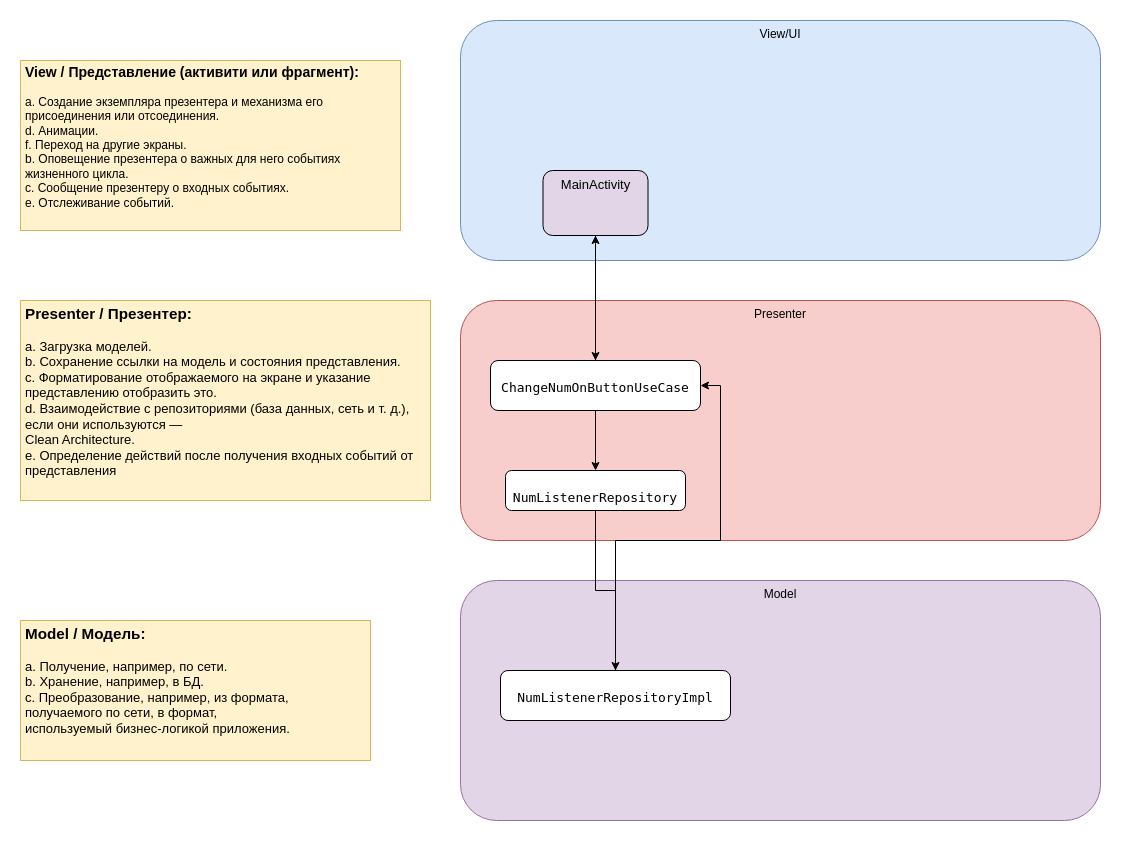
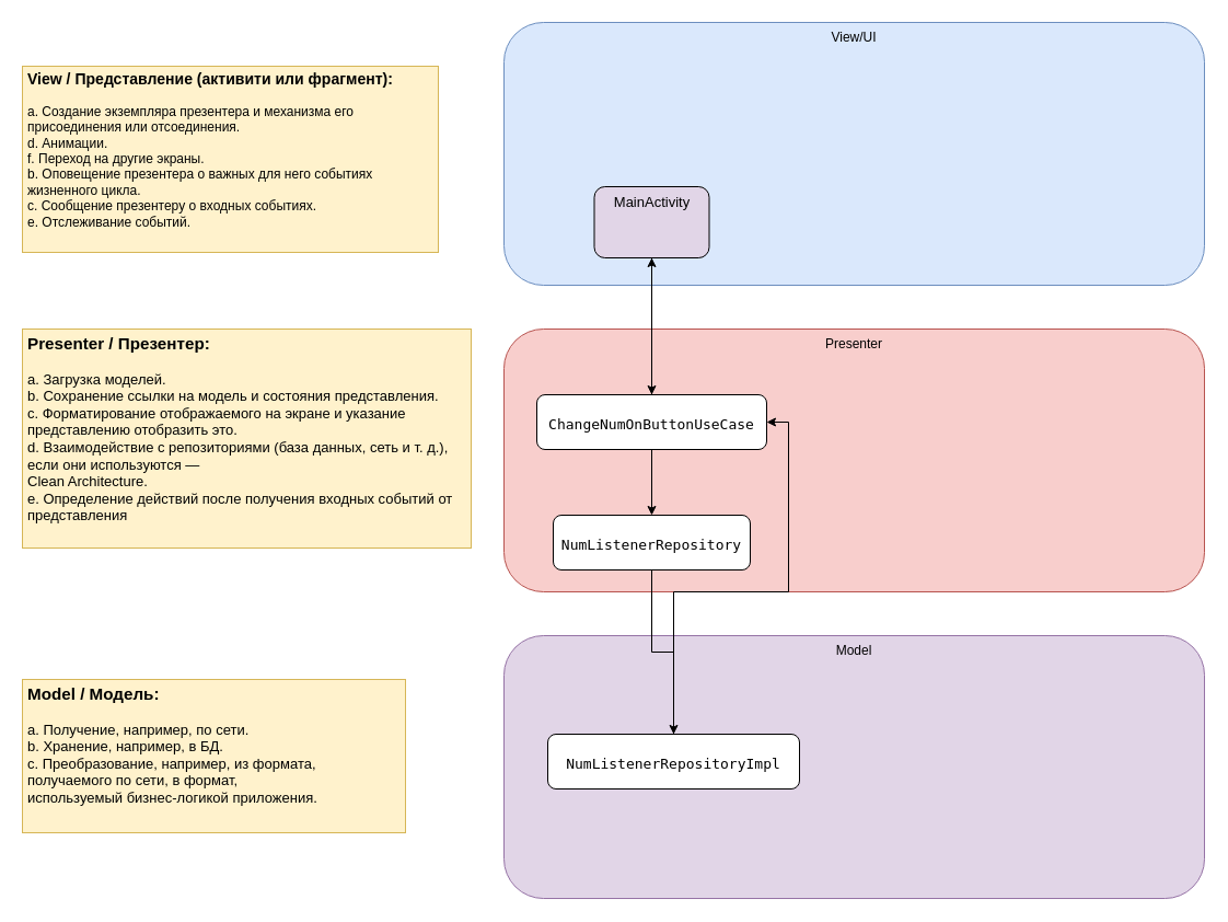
  <mxCell id="0" />
  <mxCell id="1" parent="0" />
  <mxCell id="2" value="View/UI" style="rounded=1;whiteSpace=wrap;html=1;verticalAlign=top;fillColor=#dae8fc;strokeColor=#6c8ebf;" parent="1" vertex="1"><mxGeometry x="460" y="20" width="640" height="240" as="geometry" /></mxCell>
  <mxCell id="3" value="Model" style="rounded=1;whiteSpace=wrap;html=1;verticalAlign=top;fillColor=#e1d5e7;strokeColor=#9673a6;" parent="1" vertex="1"><mxGeometry x="460" y="580" width="640" height="240" as="geometry" /></mxCell>
  <mxCell id="4" value="Presenter" style="rounded=1;whiteSpace=wrap;html=1;verticalAlign=top;fillColor=#f8cecc;strokeColor=#b85450;" parent="1" vertex="1"><mxGeometry x="460" y="300" width="640" height="240" as="geometry" /></mxCell>
  <mxCell id="5" value="&lt;p style=&quot;font-size: 13px&quot;&gt;&lt;/p&gt;&lt;h3&gt;View / Представление (активити или фрагмент):&lt;/h3&gt;&lt;span&gt;a. Создание экземпляра презентера и механизма его присоединения или отсоединения.&lt;/span&gt;&lt;br&gt;&lt;span&gt;d. Анимации.&lt;/span&gt;&lt;br&gt;&lt;span&gt;f. Переход на другие экраны.&lt;/span&gt;&lt;br&gt;&lt;span&gt;b. Оповещение презентера о важных для него событиях жизненного цикла.&lt;/span&gt;&lt;br&gt;&lt;span&gt;c. Сообщение презентеру о входных событиях.&lt;/span&gt;&lt;br&gt;&lt;span&gt;e. Отслеживание событий.&lt;/span&gt;&lt;br&gt;&lt;p&gt;&lt;/p&gt;" style="text;html=1;strokeColor=#d6b656;fillColor=#fff2cc;spacing=5;spacingTop=-20;whiteSpace=wrap;overflow=hidden;rounded=0;verticalAlign=top;" parent="1" vertex="1"><mxGeometry x="20" y="60" width="380" height="170" as="geometry" /></mxCell>
  <mxCell id="6" value="&lt;p&gt;&lt;/p&gt;&lt;h3&gt;Presenter / Презентер:&lt;/h3&gt;&lt;span style=&quot;font-weight: normal&quot;&gt;a. Загрузка моделей.&lt;br&gt;b. Сохранение ссылки на модель и состояния представления.&lt;br&gt;c. Форматирование отображаемого на экране и указание представлению отобразить это.&lt;br&gt;d. Взаимодействие с репозиториями (база данных, сеть и т. д.), если они используются —&lt;br&gt;Clean Architecture.&lt;br&gt;e. Определение действий после получения входных событий от представления&lt;/span&gt;&lt;p&gt;&lt;/p&gt;" style="text;html=1;strokeColor=#d6b656;fillColor=#fff2cc;spacing=5;spacingTop=-20;whiteSpace=wrap;overflow=hidden;rounded=0;fontSize=13;align=left;verticalAlign=top;" parent="1" vertex="1"><mxGeometry x="20" y="300" width="410" height="200" as="geometry" /></mxCell>
  <mxCell id="7" value="&lt;p&gt;&lt;/p&gt;&lt;h3&gt;Model / Модель:&lt;/h3&gt;&lt;span style=&quot;font-weight: normal&quot;&gt;a. Получение, например, по сети.&lt;br&gt;b. Хранение, например, в БД.&lt;br&gt;c. Преобразование, например, из формата, получаемого по сети, в формат,&lt;br&gt;используемый бизнес-логикой приложения.&lt;/span&gt;&lt;p&gt;&lt;/p&gt;" style="text;html=1;strokeColor=#d6b656;fillColor=#fff2cc;spacing=5;spacingTop=-20;whiteSpace=wrap;overflow=hidden;rounded=0;fontSize=13;align=left;verticalAlign=top;" parent="1" vertex="1"><mxGeometry x="20" y="620" width="350" height="140" as="geometry" /></mxCell>
  <mxCell id="8" style="edgeStyle=orthogonalEdgeStyle;rounded=0;orthogonalLoop=1;jettySize=auto;html=1;fontColor=default;" edge="1" parent="1" source="9" target="14"><mxGeometry relative="1" as="geometry" /></mxCell>
  <mxCell id="9" value="MainActivity" style="rounded=1;whiteSpace=wrap;html=1;fontSize=13;align=center;verticalAlign=top;fillColor=#e1d5e7;" parent="1" vertex="1"><mxGeometry x="542.5" y="170" width="105" height="65" as="geometry" /></mxCell>
  <mxCell id="10" style="edgeStyle=orthogonalEdgeStyle;rounded=0;orthogonalLoop=1;jettySize=auto;html=1;entryX=1;entryY=0.5;entryDx=0;entryDy=0;fontColor=default;" edge="1" parent="1" source="11" target="14"><mxGeometry relative="1" as="geometry" /></mxCell>
  <mxCell id="11" value="&lt;pre style=&quot;font-family: &amp;quot;jetbrains mono&amp;quot; , monospace&quot;&gt;&lt;pre style=&quot;font-family: &amp;quot;jetbrains mono&amp;quot;, monospace;&quot;&gt;NumListenerRepositoryImpl&lt;/pre&gt;&lt;/pre&gt;" style="rounded=1;whiteSpace=wrap;html=1;fontSize=13;align=center;verticalAlign=top;fontColor=default;labelBackgroundColor=none;" parent="1" vertex="1"><mxGeometry x="500" y="670" width="230" height="50" as="geometry" /></mxCell>
  <mxCell id="12" style="edgeStyle=orthogonalEdgeStyle;rounded=0;orthogonalLoop=1;jettySize=auto;html=1;fontColor=default;" edge="1" parent="1" source="14" target="16"><mxGeometry relative="1" as="geometry" /></mxCell>
  <mxCell id="13" style="edgeStyle=orthogonalEdgeStyle;rounded=0;orthogonalLoop=1;jettySize=auto;html=1;entryX=0.5;entryY=1;entryDx=0;entryDy=0;fontColor=default;" edge="1" parent="1" source="14" target="9"><mxGeometry relative="1" as="geometry" /></mxCell>
  <mxCell id="14" value="&lt;pre style=&quot;font-family: &amp;quot;jetbrains mono&amp;quot;, monospace;&quot;&gt;ChangeNumOnButtonUseCase&lt;/pre&gt;" style="rounded=1;whiteSpace=wrap;html=1;labelBackgroundColor=none;labelBorderColor=none;fontSize=13;fontColor=default;align=center;verticalAlign=top;" parent="1" vertex="1"><mxGeometry x="490" y="360" width="210" height="50" as="geometry" /></mxCell>
  <mxCell id="15" style="edgeStyle=orthogonalEdgeStyle;rounded=0;orthogonalLoop=1;jettySize=auto;html=1;entryX=0.5;entryY=0;entryDx=0;entryDy=0;fontColor=default;" edge="1" parent="1" source="16" target="11"><mxGeometry relative="1" as="geometry" /></mxCell>
- <mxCell id="16" value="&lt;pre style=&quot;font-family: &amp;quot;jetbrains mono&amp;quot;, monospace;&quot;&gt;NumListenerRepository&lt;/pre&gt;" style="rounded=1;whiteSpace=wrap;html=1;labelBackgroundColor=none;labelBorderColor=none;fontSize=13;fontColor=default;align=center;verticalAlign=top;" vertex="1" parent="1"><mxGeometry x="505" y="470" width="180" height="40" as="geometry" /></mxCell>
+ <mxCell id="16" value="&lt;pre style=&quot;font-family: &amp;quot;jetbrains mono&amp;quot;, monospace;&quot;&gt;NumListenerRepository&lt;/pre&gt;" style="rounded=1;whiteSpace=wrap;html=1;labelBackgroundColor=none;labelBorderColor=none;fontSize=13;fontColor=default;align=center;verticalAlign=top;" vertex="1" parent="1"><mxGeometry x="505" y="470" width="180" height="50" as="geometry" /></mxCell>
